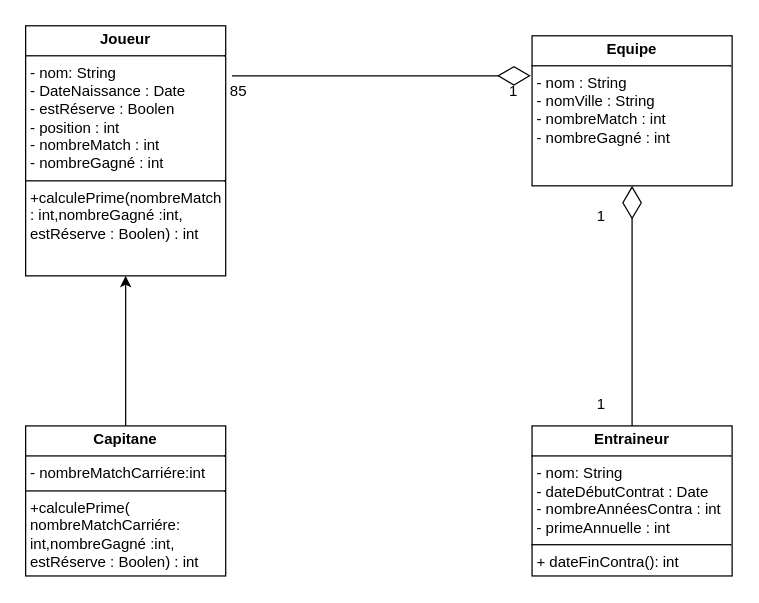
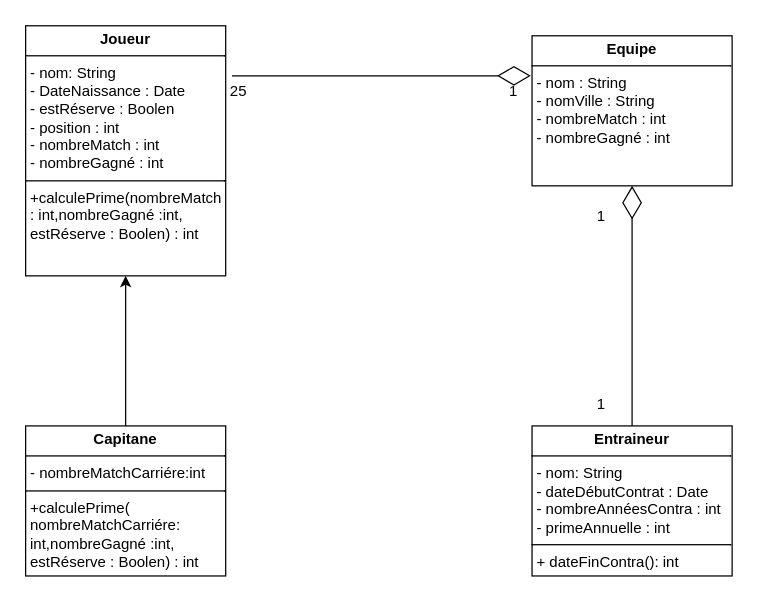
  <mxCell id="0" />
  <mxCell id="1" parent="0" />
  <mxCell id="2" value="&lt;p style=&quot;margin:0px;margin-top:4px;text-align:center;&quot;&gt;&lt;b&gt;Joueur&lt;/b&gt;&lt;/p&gt;&lt;hr size=&quot;1&quot; style=&quot;border-style:solid;&quot;&gt;&lt;p style=&quot;margin:0px;margin-left:4px;&quot;&gt;- nom: String&lt;/p&gt;&lt;p style=&quot;margin:0px;margin-left:4px;&quot;&gt;- DateNaissance : Date&lt;/p&gt;&lt;p style=&quot;margin:0px;margin-left:4px;&quot;&gt;- estRéserve : Boolen&lt;/p&gt;&lt;p style=&quot;margin:0px;margin-left:4px;&quot;&gt;- position : int&lt;/p&gt;&lt;p style=&quot;margin: 0px 0px 0px 4px;&quot;&gt;- nombreMatch : int&lt;/p&gt;&lt;p style=&quot;margin: 0px 0px 0px 4px;&quot;&gt;- nombreGagné : int&lt;/p&gt;&lt;hr size=&quot;1&quot; style=&quot;border-style:solid;&quot;&gt;&lt;p style=&quot;margin:0px;margin-left:4px;&quot;&gt;+calculePrime(&lt;span style=&quot;background-color: transparent; color: light-dark(rgb(0, 0, 0), rgb(255, 255, 255));&quot;&gt;nombreMatch : int,&lt;/span&gt;&lt;span style=&quot;background-color: transparent; color: light-dark(rgb(0, 0, 0), rgb(255, 255, 255));&quot;&gt;nombreGagné :int,&lt;/span&gt;&lt;/p&gt;&lt;p style=&quot;margin:0px;margin-left:4px;&quot;&gt;&lt;span style=&quot;background-color: transparent; color: light-dark(rgb(0, 0, 0), rgb(255, 255, 255));&quot;&gt;estRéserve : Boolen&lt;/span&gt;&lt;span style=&quot;background-color: transparent; color: light-dark(rgb(0, 0, 0), rgb(255, 255, 255));&quot;&gt;) : int&lt;/span&gt;&lt;/p&gt;" style="verticalAlign=top;align=left;overflow=fill;html=1;whiteSpace=wrap;" parent="1" vertex="1"><mxGeometry x="20" y="20" width="160" height="200" as="geometry" /></mxCell>
  <mxCell id="3" value="&lt;p style=&quot;margin:0px;margin-top:4px;text-align:center;&quot;&gt;&lt;b&gt;Equipe&lt;/b&gt;&lt;/p&gt;&lt;hr size=&quot;1&quot; style=&quot;border-style:solid;&quot;&gt;&lt;p style=&quot;margin:0px;margin-left:4px;&quot;&gt;- nom : String&lt;/p&gt;&lt;p style=&quot;margin:0px;margin-left:4px;&quot;&gt;- nomVille : String&lt;/p&gt;&lt;p style=&quot;margin:0px;margin-left:4px;&quot;&gt;- nombreMatch : int&lt;/p&gt;&lt;p style=&quot;margin:0px;margin-left:4px;&quot;&gt;- nombreGagné : int&lt;/p&gt;" style="verticalAlign=top;align=left;overflow=fill;html=1;whiteSpace=wrap;" parent="1" vertex="1"><mxGeometry x="425" y="28" width="160" height="120" as="geometry" /></mxCell>
  <mxCell id="4" value="&lt;p style=&quot;margin:0px;margin-top:4px;text-align:center;&quot;&gt;&lt;b&gt;Capitane&lt;/b&gt;&lt;/p&gt;&lt;hr size=&quot;1&quot; style=&quot;border-style:solid;&quot;&gt;&lt;p style=&quot;margin:0px;margin-left:4px;&quot;&gt;- nombreMatchCarriére:int&amp;nbsp;&lt;/p&gt;&lt;hr size=&quot;1&quot; style=&quot;border-style:solid;&quot;&gt;&lt;p style=&quot;margin: 0px 0px 0px 4px;&quot;&gt;+calculePrime(&lt;/p&gt;&lt;p style=&quot;margin: 0px 0px 0px 4px;&quot;&gt;nombreMatchCarriére&lt;span style=&quot;background-color: transparent; color: light-dark(rgb(0, 0, 0), rgb(255, 255, 255));&quot;&gt;: int,&lt;/span&gt;&lt;span style=&quot;background-color: transparent; color: light-dark(rgb(0, 0, 0), rgb(255, 255, 255));&quot;&gt;nombreGagné :int,&lt;/span&gt;&lt;/p&gt;&lt;p style=&quot;margin: 0px 0px 0px 4px;&quot;&gt;&lt;span style=&quot;background-color: transparent; color: light-dark(rgb(0, 0, 0), rgb(255, 255, 255));&quot;&gt;estRéserve : Boolen&lt;/span&gt;&lt;span style=&quot;background-color: transparent; color: light-dark(rgb(0, 0, 0), rgb(255, 255, 255));&quot;&gt;) : int&lt;/span&gt;&lt;/p&gt;" style="verticalAlign=top;align=left;overflow=fill;html=1;whiteSpace=wrap;" parent="1" vertex="1"><mxGeometry x="20" y="340" width="160" height="120" as="geometry" /></mxCell>
  <mxCell id="5" value="&lt;p style=&quot;margin:0px;margin-top:4px;text-align:center;&quot;&gt;&lt;b&gt;Entraineur&lt;/b&gt;&lt;/p&gt;&lt;hr size=&quot;1&quot; style=&quot;border-style:solid;&quot;&gt;&lt;p style=&quot;margin:0px;margin-left:4px;&quot;&gt;- nom: String&lt;/p&gt;&lt;p style=&quot;margin:0px;margin-left:4px;&quot;&gt;- dateDébutContrat : Date&lt;/p&gt;&lt;p style=&quot;margin:0px;margin-left:4px;&quot;&gt;- nombreAnnéesContra : int&lt;/p&gt;&lt;p style=&quot;margin:0px;margin-left:4px;&quot;&gt;- primeAnnuelle : int&lt;/p&gt;&lt;hr size=&quot;1&quot; style=&quot;border-style:solid;&quot;&gt;&lt;p style=&quot;margin:0px;margin-left:4px;&quot;&gt;+ dateFinContra(): int&lt;/p&gt;" style="verticalAlign=top;align=left;overflow=fill;html=1;whiteSpace=wrap;" parent="1" vertex="1"><mxGeometry x="425" y="340" width="160" height="120" as="geometry" /></mxCell>
- <mxCell id="6" value="85" style="text;html=1;align=center;verticalAlign=middle;resizable=0;points=[];autosize=1;strokeColor=none;fillColor=none;" parent="1" vertex="1"><mxGeometry x="170" y="58" width="40" height="30" as="geometry" /></mxCell>
+ <mxCell id="6" value="25" style="text;html=1;align=center;verticalAlign=middle;resizable=0;points=[];autosize=1;strokeColor=none;fillColor=none;" parent="1" vertex="1"><mxGeometry x="170" y="58" width="40" height="30" as="geometry" /></mxCell>
  <mxCell id="7" value="1" style="text;html=1;align=center;verticalAlign=middle;resizable=0;points=[];autosize=1;strokeColor=none;fillColor=none;" parent="1" vertex="1"><mxGeometry x="395" y="58" width="30" height="30" as="geometry" /></mxCell>
  <mxCell id="8" value="" style="endArrow=classic;html=1;rounded=0;entryX=0.5;entryY=1;entryDx=0;entryDy=0;exitX=0.5;exitY=0;exitDx=0;exitDy=0;" parent="1" source="4" target="2" edge="1"><mxGeometry width="50" height="50" relative="1" as="geometry"><mxPoint x="340" y="360" as="sourcePoint" /><mxPoint x="390" y="310" as="targetPoint" /></mxGeometry></mxCell>
  <mxCell id="9" value="1" style="text;html=1;align=center;verticalAlign=middle;resizable=0;points=[];autosize=1;strokeColor=none;fillColor=none;" parent="1" vertex="1"><mxGeometry x="465" y="158" width="30" height="30" as="geometry" /></mxCell>
  <mxCell id="10" value="1" style="text;html=1;align=center;verticalAlign=middle;resizable=0;points=[];autosize=1;strokeColor=none;fillColor=none;" parent="1" vertex="1"><mxGeometry x="465" y="308" width="30" height="30" as="geometry" /></mxCell>
  <mxCell id="11" value="" style="endArrow=diamondThin;endFill=0;endSize=24;html=1;rounded=0;entryX=0.5;entryY=1;entryDx=0;entryDy=0;exitX=0.5;exitY=0;exitDx=0;exitDy=0;" edge="1" parent="1" source="5" target="3"><mxGeometry width="160" relative="1" as="geometry"><mxPoint x="274" y="260" as="sourcePoint" /><mxPoint x="434" y="260" as="targetPoint" /></mxGeometry></mxCell>
  <mxCell id="12" value="" style="endArrow=diamondThin;endFill=0;endSize=24;html=1;rounded=0;entryX=0.967;entryY=0.067;entryDx=0;entryDy=0;entryPerimeter=0;exitX=0.375;exitY=0.067;exitDx=0;exitDy=0;exitPerimeter=0;" edge="1" parent="1" source="6" target="7"><mxGeometry width="160" relative="1" as="geometry"><mxPoint x="270" y="330" as="sourcePoint" /><mxPoint x="430" y="330" as="targetPoint" /></mxGeometry></mxCell>
